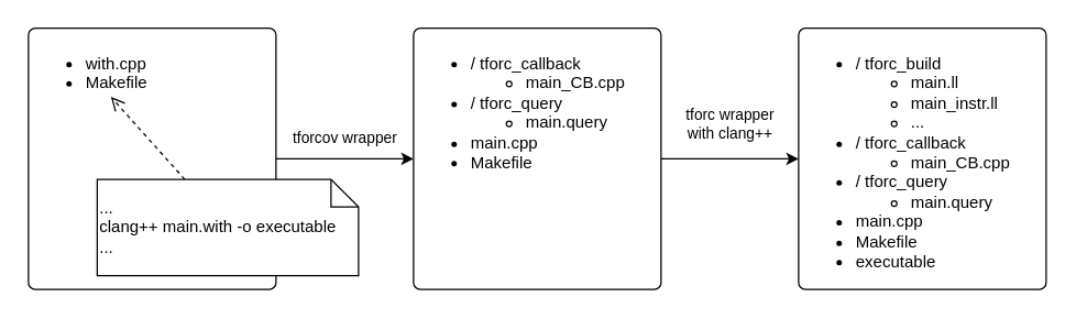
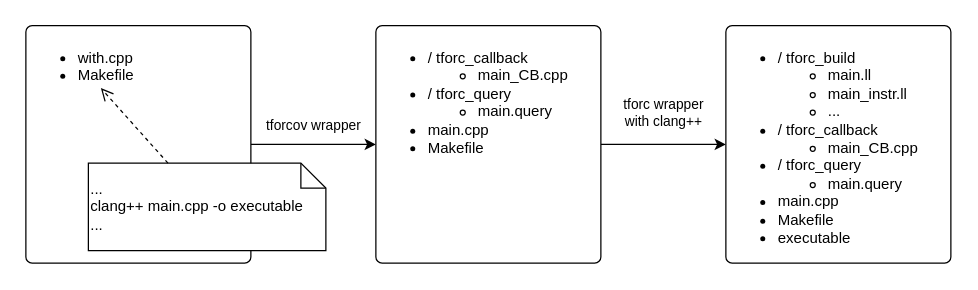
  <mxCell id="0" />
  <mxCell id="1" parent="0" />
  <mxCell id="2" value="tforcov wrapper" style="edgeStyle=orthogonalEdgeStyle;rounded=0;orthogonalLoop=1;jettySize=auto;html=1;" edge="1" parent="1" source="3" target="5"><mxGeometry y="15" relative="1" as="geometry"><mxPoint as="offset" /></mxGeometry></mxCell>
  <mxCell id="3" value="&lt;ul&gt;&lt;li&gt;with.cpp&lt;/li&gt;&lt;li&gt;Makefile&lt;/li&gt;&lt;/ul&gt;" style="rounded=1;absoluteArcSize=1;html=1;arcSize=10;align=left;verticalAlign=top;" vertex="1" parent="1"><mxGeometry x="20" y="20" width="180" height="190" as="geometry" /></mxCell>
  <mxCell id="4" value="tforc wrapper&lt;br&gt;with clang++" style="edgeStyle=orthogonalEdgeStyle;rounded=0;orthogonalLoop=1;jettySize=auto;html=1;" edge="1" parent="1" source="5" target="6"><mxGeometry y="25" relative="1" as="geometry"><mxPoint as="offset" /></mxGeometry></mxCell>
  <mxCell id="5" value="&lt;ul&gt;&lt;li&gt;/ tforc_callback&lt;/li&gt;&lt;ul&gt;&lt;li&gt;main_CB.cpp&lt;/li&gt;&lt;/ul&gt;&lt;li&gt;/ tforc_query&lt;/li&gt;&lt;ul&gt;&lt;li&gt;main.query&lt;/li&gt;&lt;/ul&gt;&lt;li&gt;main.cpp&lt;/li&gt;&lt;li&gt;Makefile&lt;/li&gt;&lt;/ul&gt;" style="rounded=1;absoluteArcSize=1;html=1;arcSize=10;align=left;verticalAlign=top;" vertex="1" parent="1"><mxGeometry x="300" y="20" width="180" height="190" as="geometry" /></mxCell>
  <mxCell id="6" value="&lt;ul&gt;&lt;li&gt;/ tforc_build&lt;/li&gt;&lt;ul&gt;&lt;li&gt;main.ll&lt;/li&gt;&lt;li&gt;main_instr.ll&lt;/li&gt;&lt;li&gt;...&lt;/li&gt;&lt;/ul&gt;&lt;li&gt;/ tforc_callback&lt;/li&gt;&lt;ul&gt;&lt;li&gt;main_CB.cpp&lt;/li&gt;&lt;/ul&gt;&lt;li&gt;/ tforc_query&lt;/li&gt;&lt;ul&gt;&lt;li&gt;main.query&lt;/li&gt;&lt;/ul&gt;&lt;li&gt;main.cpp&lt;/li&gt;&lt;li&gt;Makefile&lt;/li&gt;&lt;li&gt;executable&lt;/li&gt;&lt;/ul&gt;" style="rounded=1;absoluteArcSize=1;html=1;arcSize=10;align=left;verticalAlign=top;" vertex="1" parent="1"><mxGeometry x="580" y="20" width="180" height="190" as="geometry" /></mxCell>
- <mxCell id="7" value="...&lt;br&gt;clang++ main.with -o executable&lt;br&gt;..." style="shape=note;size=20;whiteSpace=wrap;html=1;align=left;" vertex="1" parent="1"><mxGeometry x="70" y="130" width="190" height="70" as="geometry" /></mxCell>
+ <mxCell id="7" value="...&lt;br&gt;clang++ main.cpp -o executable&lt;br&gt;..." style="shape=note;size=20;whiteSpace=wrap;html=1;align=left;" vertex="1" parent="1"><mxGeometry x="70" y="130" width="190" height="70" as="geometry" /></mxCell>
  <mxCell id="8" value="" style="html=1;verticalAlign=bottom;endArrow=open;dashed=1;endSize=8;rounded=0;" edge="1" parent="1" source="7"><mxGeometry relative="1" as="geometry"><mxPoint x="300" y="70" as="sourcePoint" /><mxPoint x="80" y="70" as="targetPoint" /></mxGeometry></mxCell>
